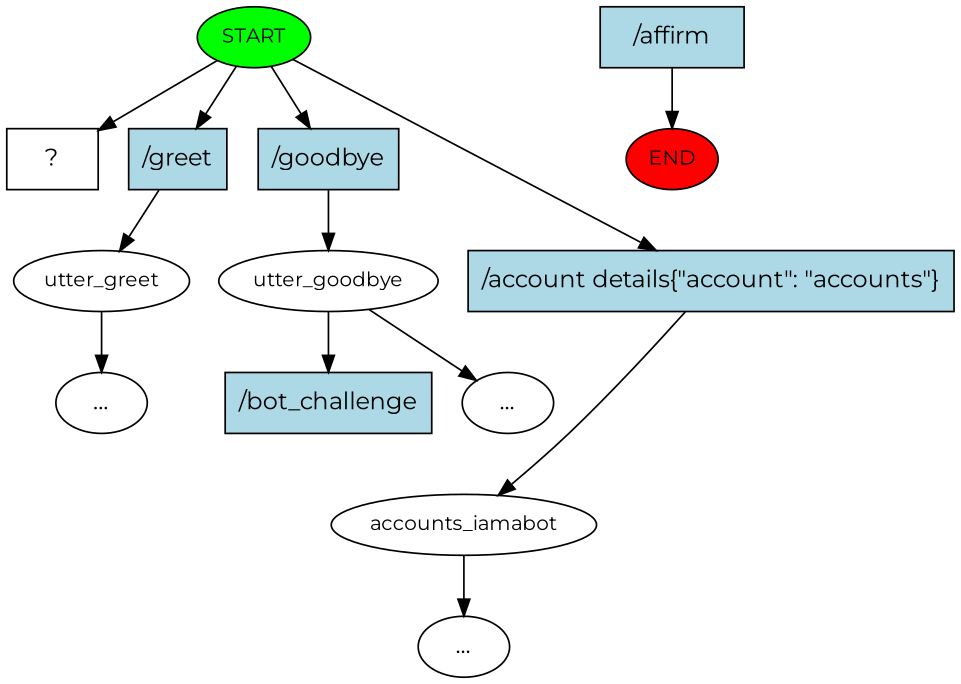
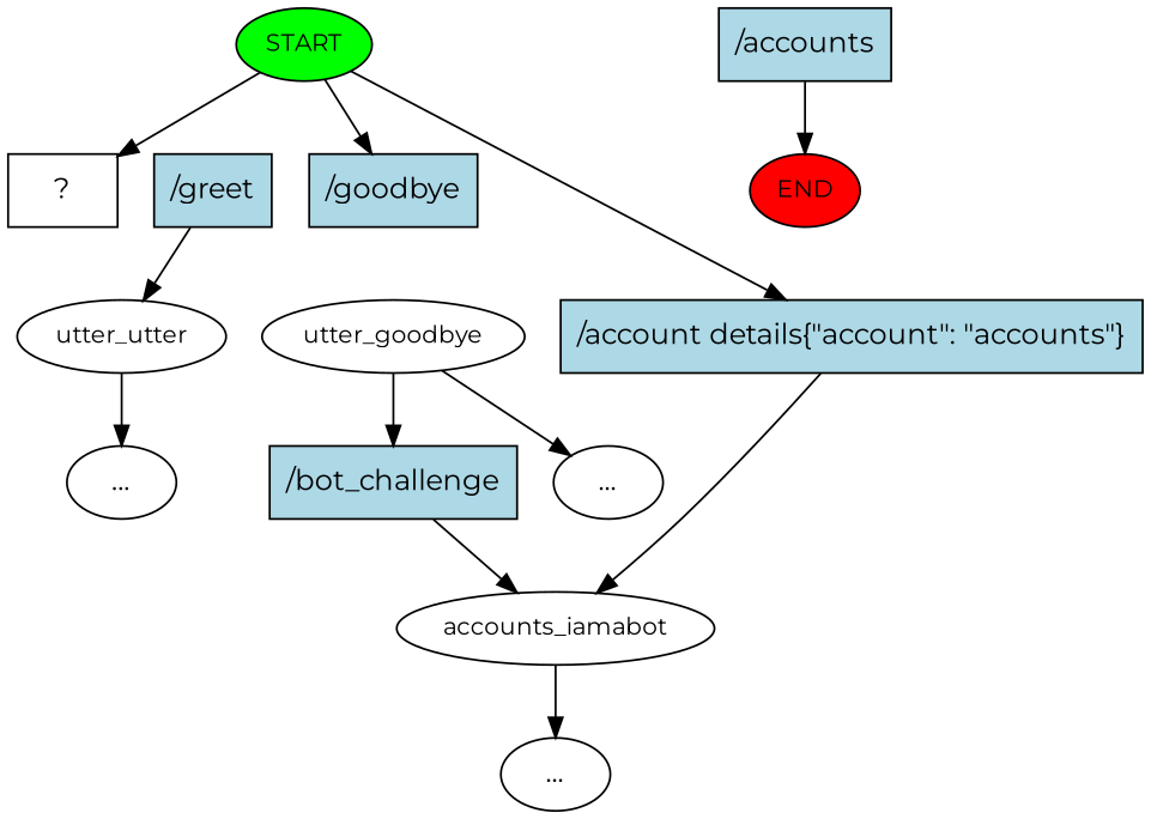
  digraph {
    fontname=Montserrat
    node [fontname=Montserrat]
    edge [fontname=Montserrat]
    n1 [fillcolor=green fontsize=12 label=START style=filled]
    n2 [label="  ?  " shape=rect]
    n3 [fillcolor=lightblue label="/greet" shape=rect style=filled]
    n4 [fillcolor=lightblue label="/goodbye" shape=rect style=filled]
    n5 [fillcolor=lightblue label="/account details{\"account\": \"accounts\"}" shape=rect style=filled]
-   n6 [fontsize=12 label=utter_greet]
+   n6 [fontsize=12 label=utter_utter]
    n7 [fontsize=12 label=utter_goodbye]
    n8 [fillcolor=lightblue label="/bot_challenge" shape=rect style=filled]
    n9 [fontsize=12 label=accounts_iamabot]
-   n10 [fillcolor=lightblue label="/affirm" shape=rect style=filled]
+   n10 [fillcolor=lightblue label="/accounts" shape=rect style=filled]
    n11 [fillcolor=red fontsize=12 label=END style=filled]
    n12 [label="..."]
    n13 [label="..."]
    n14 [label="..."]
    n1 -> n2
-   n1 -> n3
    n1 -> n4
    n1 -> n5
    n3 -> n6
-   n4 -> n7
    n5 -> n9
    n6 -> n12
    n7 -> n8
    n7 -> n13
+   n8 -> n9
    n9 -> n14
    n10 -> n11
  }
